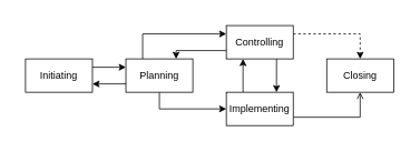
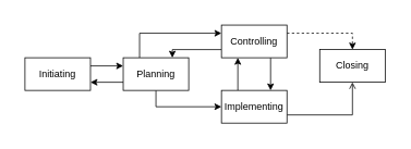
  <mxCell id="0" />
  <mxCell id="1" parent="0" />
  <mxCell id="2" value="" style="rounded=0;whiteSpace=wrap;html=1;strokeColor=none;" vertex="1" parent="1"><mxGeometry x="20" y="20" width="460" height="140" as="geometry" /></mxCell>
  <mxCell id="3" style="edgeStyle=orthogonalEdgeStyle;rounded=0;orthogonalLoop=1;jettySize=auto;html=1;exitX=1;exitY=0.25;exitDx=0;exitDy=0;entryX=0;entryY=0.25;entryDx=0;entryDy=0;" edge="1" parent="1" source="4" target="8"><mxGeometry relative="1" as="geometry" /></mxCell>
  <mxCell id="4" value="Initiating" style="rounded=0;whiteSpace=wrap;html=1;" vertex="1" parent="1"><mxGeometry x="30" y="70" width="80" height="40" as="geometry" /></mxCell>
  <mxCell id="5" style="edgeStyle=orthogonalEdgeStyle;rounded=0;orthogonalLoop=1;jettySize=auto;html=1;exitX=0.25;exitY=0;exitDx=0;exitDy=0;entryX=0;entryY=0.25;entryDx=0;entryDy=0;" edge="1" parent="1" source="8" target="12"><mxGeometry relative="1" as="geometry" /></mxCell>
  <mxCell id="6" style="edgeStyle=orthogonalEdgeStyle;rounded=0;orthogonalLoop=1;jettySize=auto;html=1;exitX=0;exitY=0.75;exitDx=0;exitDy=0;entryX=1;entryY=0.75;entryDx=0;entryDy=0;" edge="1" parent="1" source="8" target="4"><mxGeometry relative="1" as="geometry" /></mxCell>
  <mxCell id="7" style="edgeStyle=orthogonalEdgeStyle;rounded=0;orthogonalLoop=1;jettySize=auto;html=1;exitX=0.5;exitY=1;exitDx=0;exitDy=0;entryX=0;entryY=0.5;entryDx=0;entryDy=0;" edge="1" parent="1" source="8" target="15"><mxGeometry relative="1" as="geometry" /></mxCell>
  <mxCell id="8" value="Planning" style="rounded=0;whiteSpace=wrap;html=1;" vertex="1" parent="1"><mxGeometry x="150" y="70" width="80" height="40" as="geometry" /></mxCell>
  <mxCell id="9" style="edgeStyle=orthogonalEdgeStyle;rounded=0;orthogonalLoop=1;jettySize=auto;html=1;exitX=1;exitY=0.25;exitDx=0;exitDy=0;entryX=0.5;entryY=0;entryDx=0;entryDy=0;dashed=1;" edge="1" parent="1" source="12" target="16"><mxGeometry relative="1" as="geometry" /></mxCell>
  <mxCell id="10" style="edgeStyle=orthogonalEdgeStyle;rounded=0;orthogonalLoop=1;jettySize=auto;html=1;exitX=0;exitY=0.75;exitDx=0;exitDy=0;entryX=0.75;entryY=0;entryDx=0;entryDy=0;" edge="1" parent="1" source="12" target="8"><mxGeometry relative="1" as="geometry"><Array as="points"><mxPoint x="210" y="60" /></Array></mxGeometry></mxCell>
  <mxCell id="11" style="edgeStyle=orthogonalEdgeStyle;rounded=0;orthogonalLoop=1;jettySize=auto;html=1;exitX=0.75;exitY=1;exitDx=0;exitDy=0;entryX=0.75;entryY=0;entryDx=0;entryDy=0;" edge="1" parent="1" source="12" target="15"><mxGeometry relative="1" as="geometry" /></mxCell>
  <mxCell id="12" value="Controlling" style="rounded=0;whiteSpace=wrap;html=1;" vertex="1" parent="1"><mxGeometry x="270" y="30" width="80" height="40" as="geometry" /></mxCell>
  <mxCell id="13" style="edgeStyle=orthogonalEdgeStyle;rounded=0;orthogonalLoop=1;jettySize=auto;html=1;exitX=1;exitY=0.75;exitDx=0;exitDy=0;entryX=0.5;entryY=1;entryDx=0;entryDy=0;endArrow=open;" edge="1" parent="1" source="15" target="16"><mxGeometry relative="1" as="geometry" /></mxCell>
  <mxCell id="14" style="edgeStyle=orthogonalEdgeStyle;rounded=0;orthogonalLoop=1;jettySize=auto;html=1;exitX=0.25;exitY=0;exitDx=0;exitDy=0;entryX=0.25;entryY=1;entryDx=0;entryDy=0;" edge="1" parent="1" source="15" target="12"><mxGeometry relative="1" as="geometry" /></mxCell>
  <mxCell id="15" value="Implementing" style="rounded=0;whiteSpace=wrap;html=1;" vertex="1" parent="1"><mxGeometry x="270" y="110" width="80" height="40" as="geometry" /></mxCell>
- <mxCell id="16" value="Closing" style="rounded=0;whiteSpace=wrap;html=1;" vertex="1" parent="1"><mxGeometry x="390" y="70" width="80" height="40" as="geometry" /></mxCell>
+ <mxCell id="16" value="Closing" style="rounded=0;whiteSpace=wrap;html=1;" vertex="1" parent="1"><mxGeometry x="390" y="60" width="80" height="40" as="geometry" /></mxCell>
